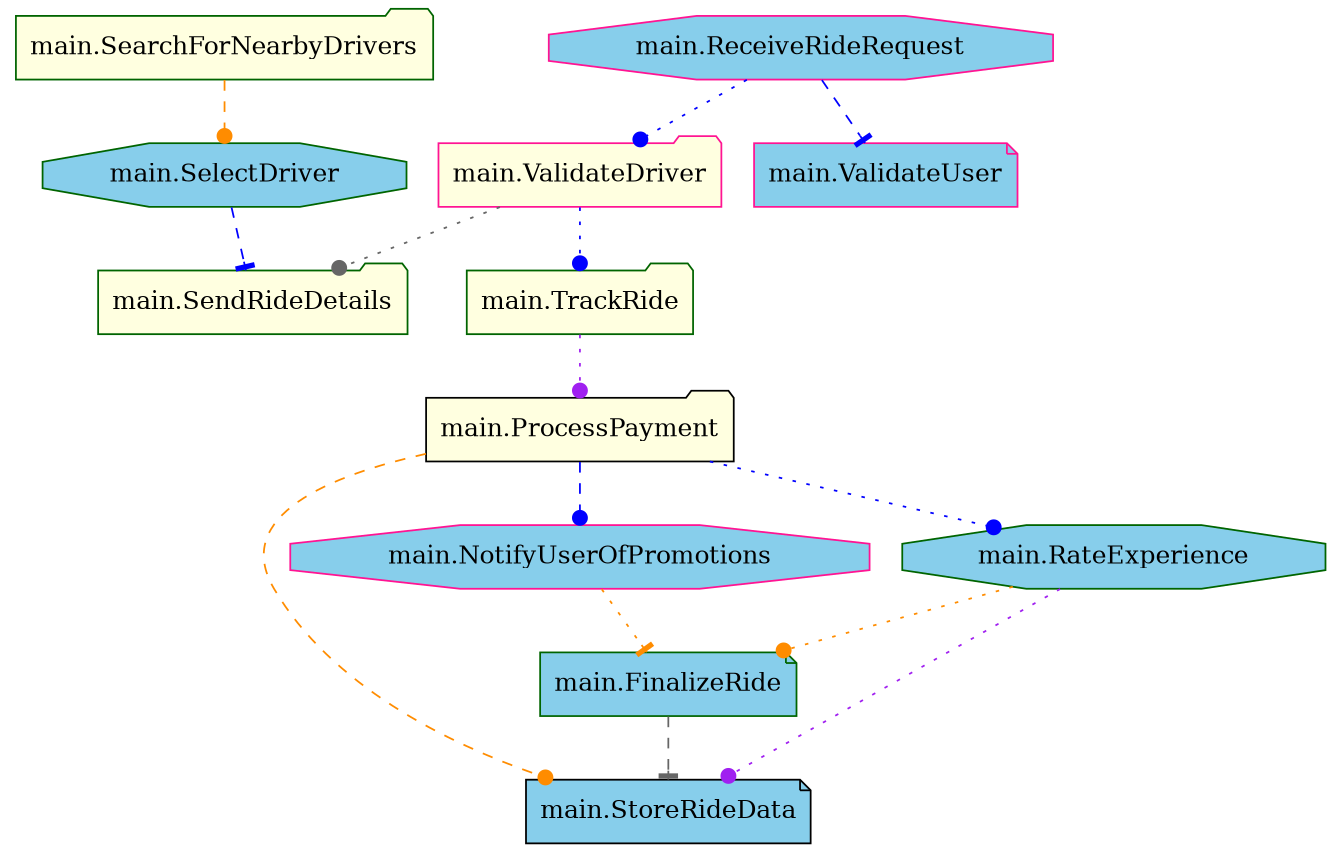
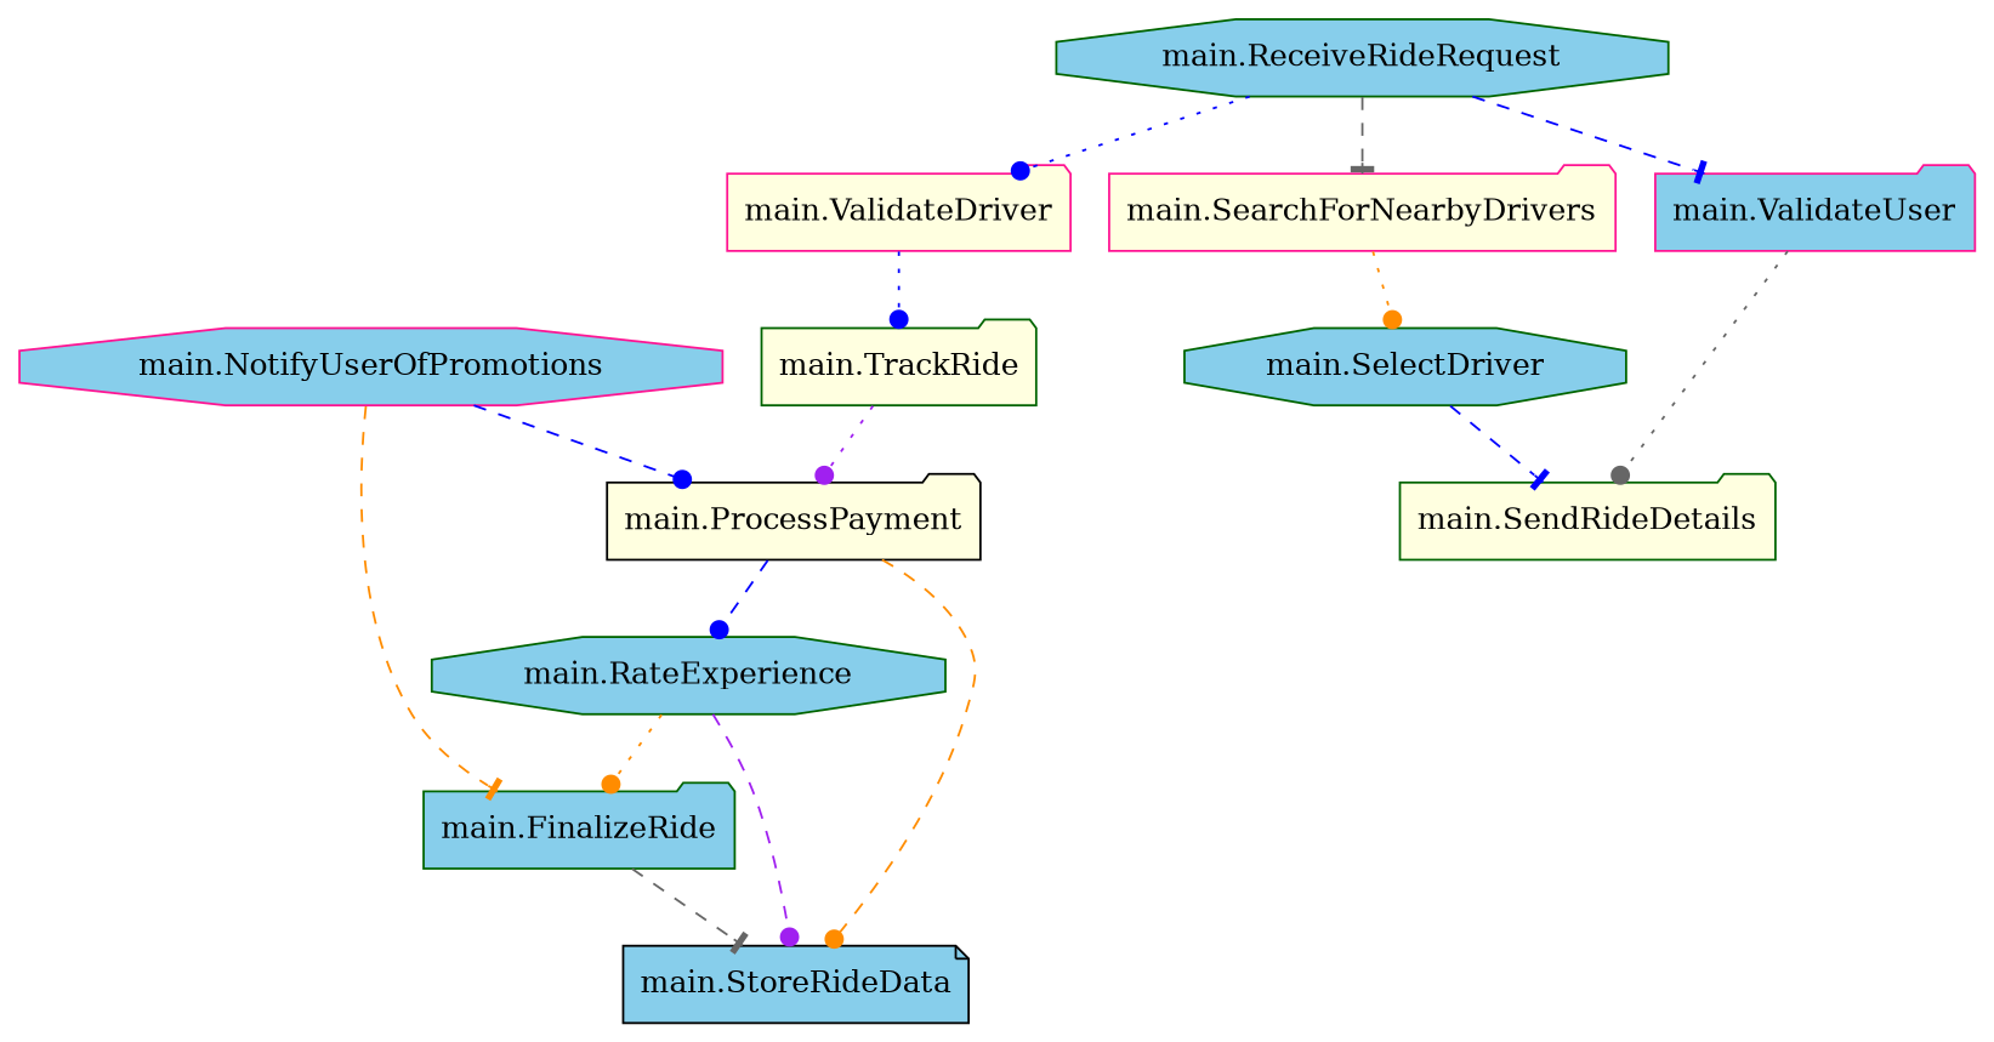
  digraph {
    node [color=darkgreen fillcolor=skyblue shape=folder style=filled]
    edge [arrowhead=dot color=blue style=dashed]
-   n1 [label="main.FinalizeRide" shape=note]
+   n1 [label="main.FinalizeRide"]
    n2 [color=black label="main.StoreRideData" shape=note]
    n3 [color=deeppink label="main.NotifyUserOfPromotions" shape=octagon]
    n4 [label="main.RateExperience" shape=octagon]
    n5 [color=black fillcolor=lightyellow label="main.ProcessPayment"]
    n6 [fillcolor=lightyellow label="main.TrackRide"]
    n7 [fillcolor=lightyellow label="main.SendRideDetails"]
    n8 [label="main.SelectDriver" shape=octagon]
-   n9 [fillcolor=lightyellow label="main.SearchForNearbyDrivers"]
+   n9 [color=deeppink fillcolor=lightyellow label="main.SearchForNearbyDrivers"]
    n10 [color=deeppink fillcolor=lightyellow label="main.ValidateDriver"]
-   n11 [color=deeppink label="main.ValidateUser" shape=note]
-   n12 [color=deeppink label="main.ReceiveRideRequest" shape=octagon]
+   n11 [color=deeppink label="main.ValidateUser"]
+   n12 [label="main.ReceiveRideRequest" shape=octagon]
    n1 -> n2 [arrowhead=tee color=gray40]
-   n3 -> n1 [arrowhead=tee color=darkorange style=dotted]
+   n3 -> n1 [arrowhead=tee color=darkorange]
    n4 -> n1 [color=darkorange style=dotted]
-   n4 -> n2 [color=purple style=dotted]
+   n4 -> n2 [color=purple]
    n5 -> n2 [color=darkorange]
-   n5 -> n3
-   n5 -> n4 [style=dotted]
+   n3 -> n5
+   n5 -> n4
    n6 -> n5 [color=purple style=dotted]
    n8 -> n7 [arrowhead=tee]
-   n9 -> n8 [color=darkorange]
+   n9 -> n8 [color=darkorange style=dotted]
    n10 -> n6 [style=dotted]
-   n10 -> n7 [color=gray40 style=dotted]
+   n11 -> n7 [color=gray40 style=dotted]
+   n12 -> n9 [arrowhead=tee color=gray40]
    n12 -> n10 [style=dotted]
    n12 -> n11 [arrowhead=tee]
  }
